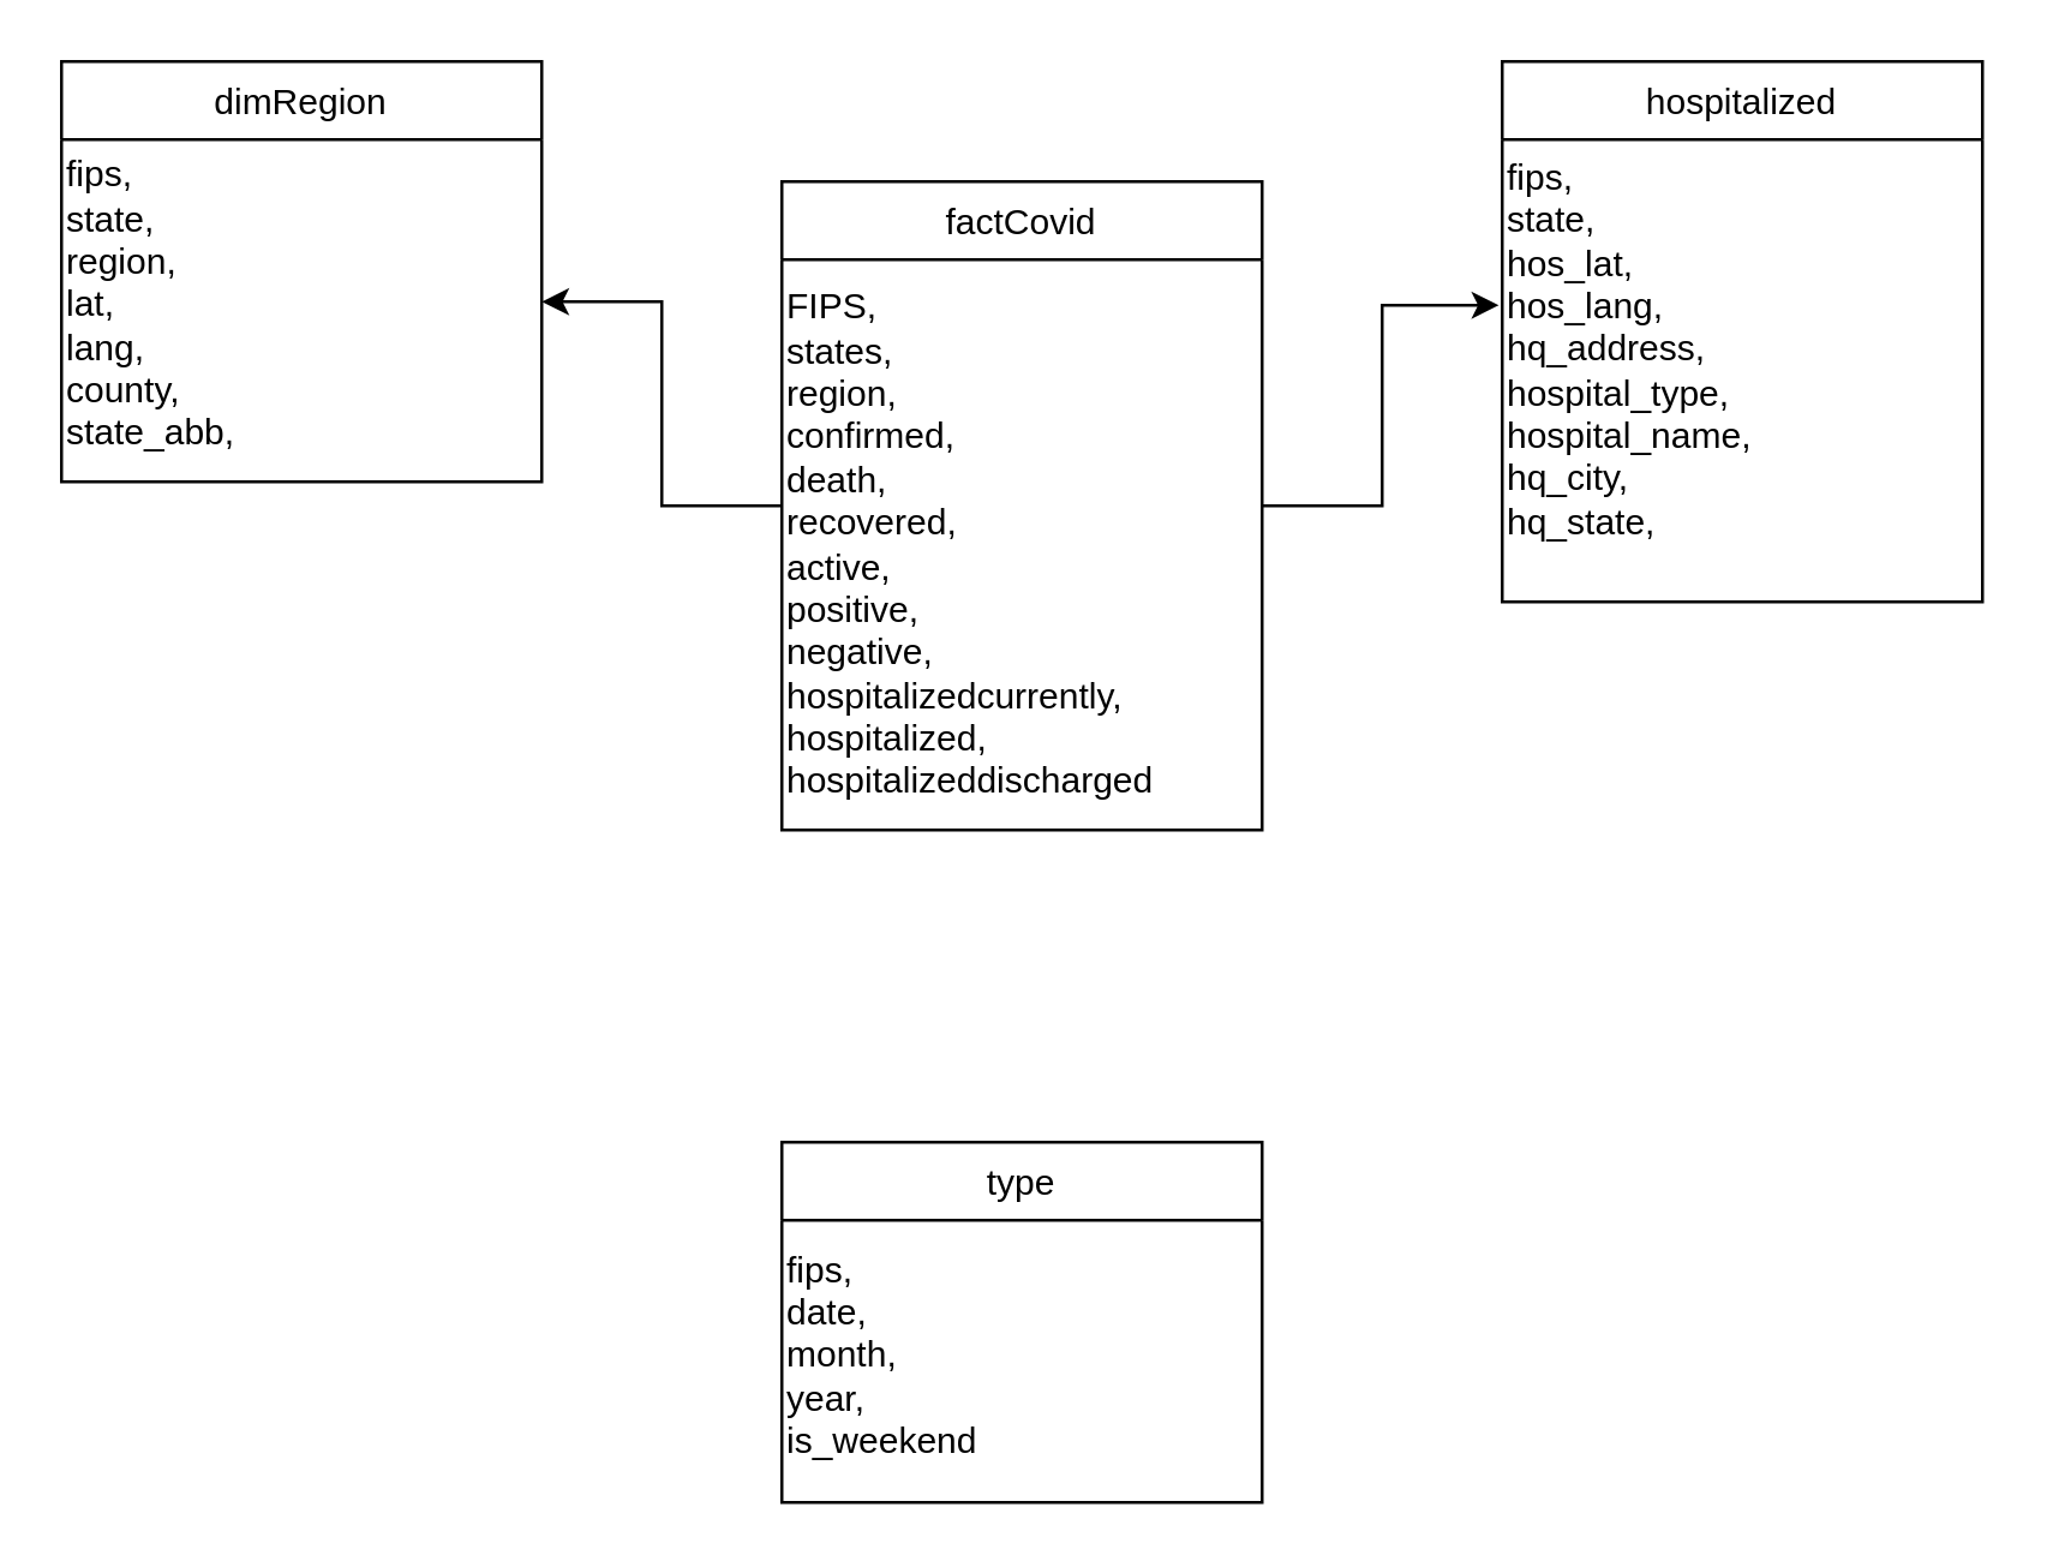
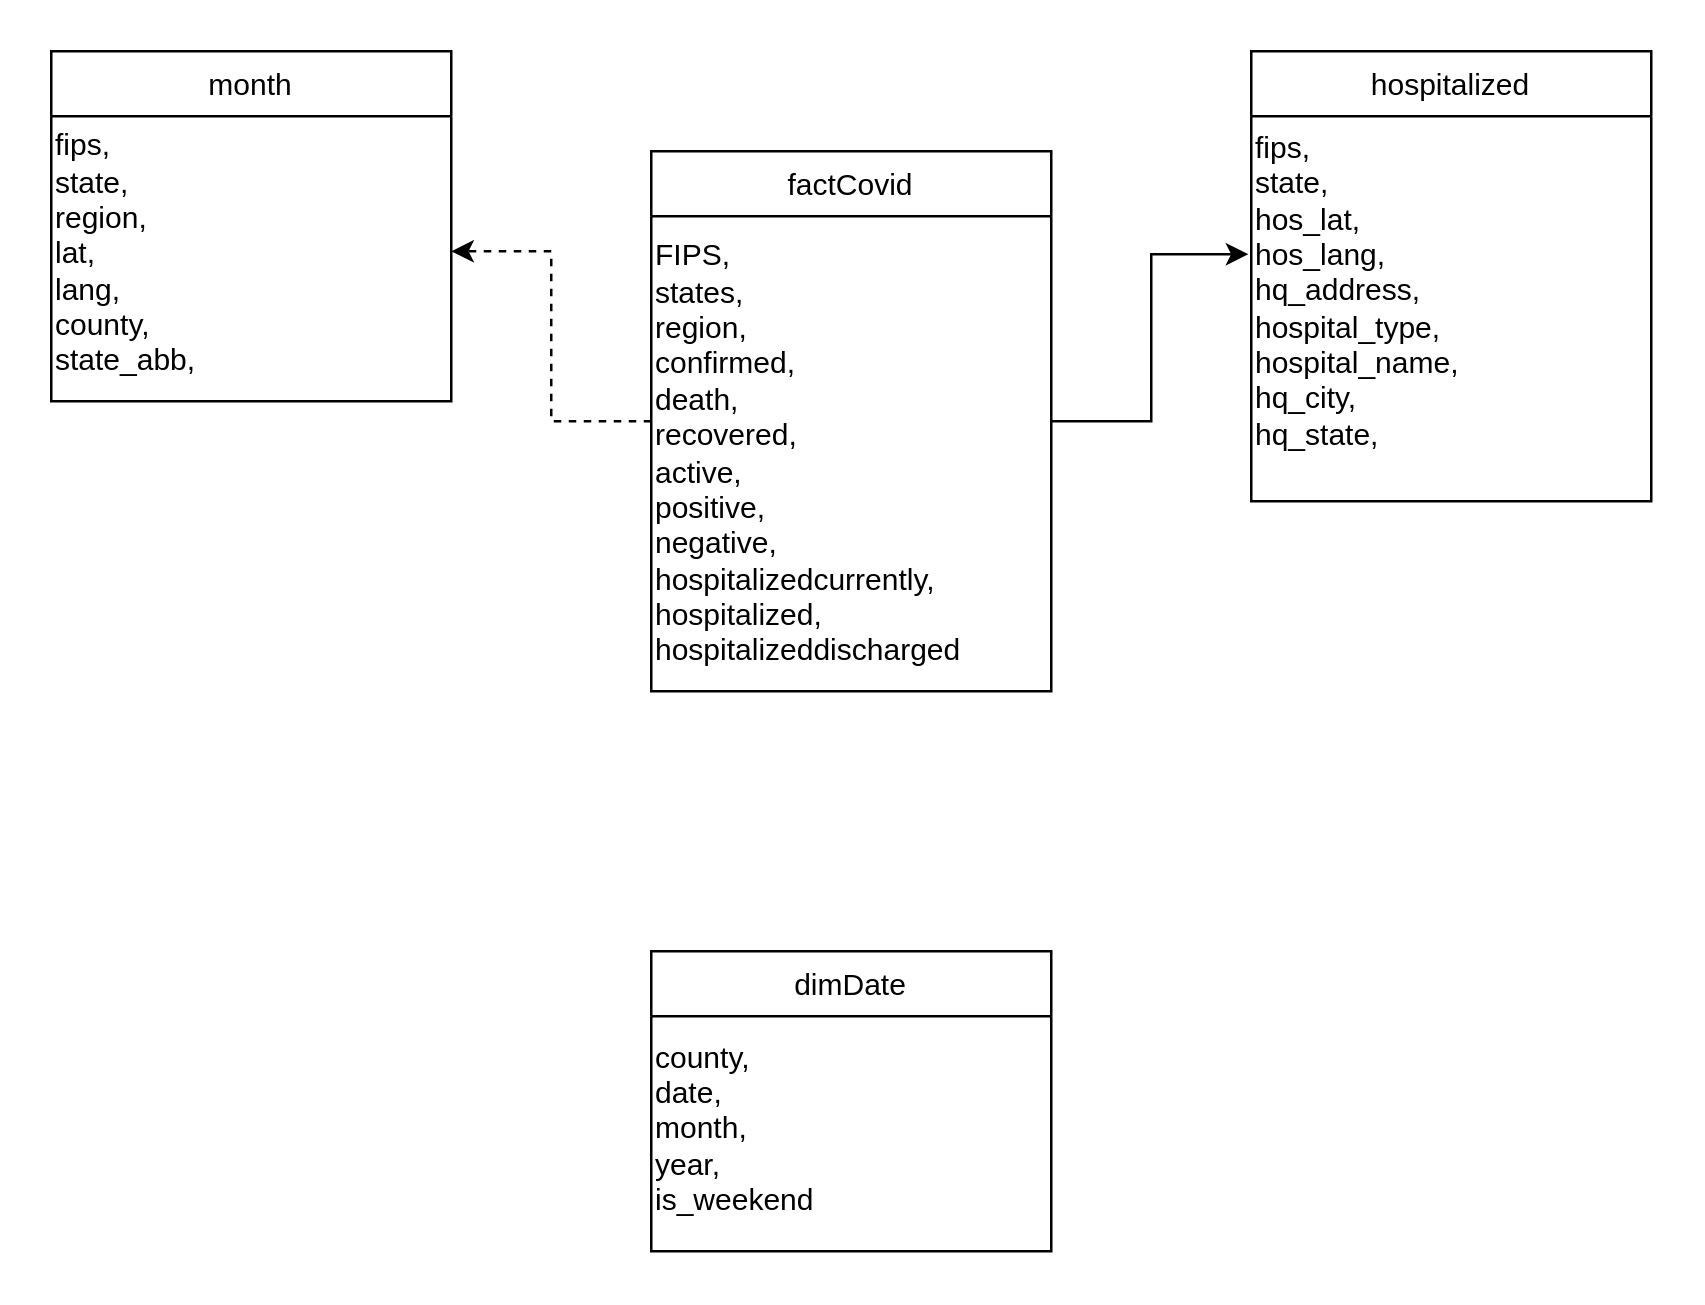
  <mxCell id="0" />
  <mxCell id="1" parent="0" />
- <mxCell id="2" value="dimRegion" style="swimlane;fontStyle=0;align=center;verticalAlign=top;childLayout=stackLayout;horizontal=1;startSize=26;horizontalStack=0;resizeParent=1;resizeLast=0;collapsible=1;marginBottom=0;rounded=0;shadow=0;strokeWidth=1;" parent="1" vertex="1"><mxGeometry x="20" y="20" width="160" height="140" as="geometry"><mxRectangle x="550" y="140" width="160" height="26" as="alternateBounds" /></mxGeometry></mxCell>
+ <mxCell id="2" value="month" style="swimlane;fontStyle=0;align=center;verticalAlign=top;childLayout=stackLayout;horizontal=1;startSize=26;horizontalStack=0;resizeParent=1;resizeLast=0;collapsible=1;marginBottom=0;rounded=0;shadow=0;strokeWidth=1;" parent="1" vertex="1"><mxGeometry x="20" y="20" width="160" height="140" as="geometry"><mxRectangle x="550" y="140" width="160" height="26" as="alternateBounds" /></mxGeometry></mxCell>
  <mxCell id="3" value="&lt;div&gt;fips,&lt;/div&gt;&lt;div&gt;state,&lt;/div&gt;&lt;div&gt;region,&lt;/div&gt;&lt;div&gt;lat,&lt;/div&gt;&lt;div&gt;lang,&lt;/div&gt;&lt;div&gt;county,&lt;/div&gt;&lt;div&gt;state_abb,&lt;/div&gt;" style="text;html=1;align=left;verticalAlign=middle;resizable=0;points=[];autosize=1;strokeColor=none;fillColor=none;" vertex="1" parent="2"><mxGeometry y="26" width="160" height="110" as="geometry" /></mxCell>
  <mxCell id="4" style="edgeStyle=orthogonalEdgeStyle;rounded=0;orthogonalLoop=1;jettySize=auto;html=1;exitX=1;exitY=0.5;exitDx=0;exitDy=0;entryX=-0.007;entryY=0.394;entryDx=0;entryDy=0;entryPerimeter=0;" edge="1" parent="1" source="6" target="9"><mxGeometry relative="1" as="geometry" /></mxCell>
- <mxCell id="5" style="edgeStyle=orthogonalEdgeStyle;rounded=0;orthogonalLoop=1;jettySize=auto;html=1;exitX=0;exitY=0.5;exitDx=0;exitDy=0;entryX=1;entryY=0.491;entryDx=0;entryDy=0;entryPerimeter=0;" edge="1" parent="1" source="6" target="3"><mxGeometry relative="1" as="geometry" /></mxCell>
+ <mxCell id="5" style="edgeStyle=orthogonalEdgeStyle;rounded=0;orthogonalLoop=1;jettySize=auto;html=1;exitX=0;exitY=0.5;exitDx=0;exitDy=0;entryX=1;entryY=0.491;entryDx=0;entryDy=0;entryPerimeter=0;dashed=1;" edge="1" parent="1" source="6" target="3"><mxGeometry relative="1" as="geometry" /></mxCell>
  <mxCell id="6" value="factCovid" style="swimlane;fontStyle=0;align=center;verticalAlign=top;childLayout=stackLayout;horizontal=1;startSize=26;horizontalStack=0;resizeParent=1;resizeLast=0;collapsible=1;marginBottom=0;rounded=0;shadow=0;strokeWidth=1;" vertex="1" parent="1"><mxGeometry x="260" y="60" width="160" height="216" as="geometry"><mxRectangle x="340" y="240" width="160" height="26" as="alternateBounds" /></mxGeometry></mxCell>
  <mxCell id="7" value="&lt;div&gt;FIPS,&lt;/div&gt;&lt;div&gt;states,&lt;/div&gt;&lt;div&gt;region,&lt;/div&gt;&lt;div&gt;confirmed,&lt;/div&gt;&lt;div&gt;death,&lt;/div&gt;&lt;div&gt;recovered,&lt;/div&gt;&lt;div&gt;active,&lt;/div&gt;&lt;div&gt;positive,&lt;/div&gt;&lt;div&gt;negative,&lt;/div&gt;&lt;div&gt;hospitalizedcurrently,&lt;/div&gt;&lt;div&gt;hospitalized,&lt;/div&gt;&lt;div&gt;hospitalizeddischarged&lt;/div&gt;" style="text;html=1;align=left;verticalAlign=middle;resizable=0;points=[];autosize=1;strokeColor=none;fillColor=none;" vertex="1" parent="6"><mxGeometry y="26" width="160" height="190" as="geometry" /></mxCell>
  <mxCell id="8" value="hospitalized" style="swimlane;fontStyle=0;align=center;verticalAlign=top;childLayout=stackLayout;horizontal=1;startSize=26;horizontalStack=0;resizeParent=1;resizeLast=0;collapsible=1;marginBottom=0;rounded=0;shadow=0;strokeWidth=1;" vertex="1" parent="1"><mxGeometry x="500" y="20" width="160" height="180" as="geometry"><mxRectangle x="550" y="140" width="160" height="26" as="alternateBounds" /></mxGeometry></mxCell>
  <mxCell id="9" value="&lt;div&gt;fips,&lt;/div&gt;&lt;div&gt;state,&lt;/div&gt;&lt;div&gt;hos_lat,&lt;/div&gt;&lt;div&gt;hos_lang,&lt;/div&gt;&lt;div&gt;hq_address,&lt;/div&gt;&lt;div&gt;hospital_type,&lt;/div&gt;&lt;div&gt;hospital_name,&lt;/div&gt;&lt;div&gt;hq_city,&lt;/div&gt;&lt;div&gt;hq_state,&lt;/div&gt;" style="text;html=1;align=left;verticalAlign=middle;resizable=0;points=[];autosize=1;strokeColor=none;fillColor=none;" vertex="1" parent="8"><mxGeometry y="26" width="160" height="140" as="geometry" /></mxCell>
- <mxCell id="10" value="type" style="swimlane;fontStyle=0;align=center;verticalAlign=top;childLayout=stackLayout;horizontal=1;startSize=26;horizontalStack=0;resizeParent=1;resizeLast=0;collapsible=1;marginBottom=0;rounded=0;shadow=0;strokeWidth=1;" vertex="1" parent="1"><mxGeometry x="260" y="380" width="160" height="120" as="geometry"><mxRectangle x="550" y="140" width="160" height="26" as="alternateBounds" /></mxGeometry></mxCell>
- <mxCell id="11" value="&lt;div&gt;fips,&lt;/div&gt;&lt;div&gt;date,&lt;/div&gt;&lt;div&gt;month,&lt;/div&gt;&lt;div&gt;year,&lt;/div&gt;&lt;div&gt;is_weekend&lt;/div&gt;" style="text;html=1;align=left;verticalAlign=middle;resizable=0;points=[];autosize=1;strokeColor=none;fillColor=none;" vertex="1" parent="10"><mxGeometry y="26" width="160" height="90" as="geometry" /></mxCell>
+ <mxCell id="10" value="dimDate" style="swimlane;fontStyle=0;align=center;verticalAlign=top;childLayout=stackLayout;horizontal=1;startSize=26;horizontalStack=0;resizeParent=1;resizeLast=0;collapsible=1;marginBottom=0;rounded=0;shadow=0;strokeWidth=1;" vertex="1" parent="1"><mxGeometry x="260" y="380" width="160" height="120" as="geometry"><mxRectangle x="550" y="140" width="160" height="26" as="alternateBounds" /></mxGeometry></mxCell>
+ <mxCell id="11" value="&lt;div&gt;county,&lt;/div&gt;&lt;div&gt;date,&lt;/div&gt;&lt;div&gt;month,&lt;/div&gt;&lt;div&gt;year,&lt;/div&gt;&lt;div&gt;is_weekend&lt;/div&gt;" style="text;html=1;align=left;verticalAlign=middle;resizable=0;points=[];autosize=1;strokeColor=none;fillColor=none;" vertex="1" parent="10"><mxGeometry y="26" width="160" height="90" as="geometry" /></mxCell>
